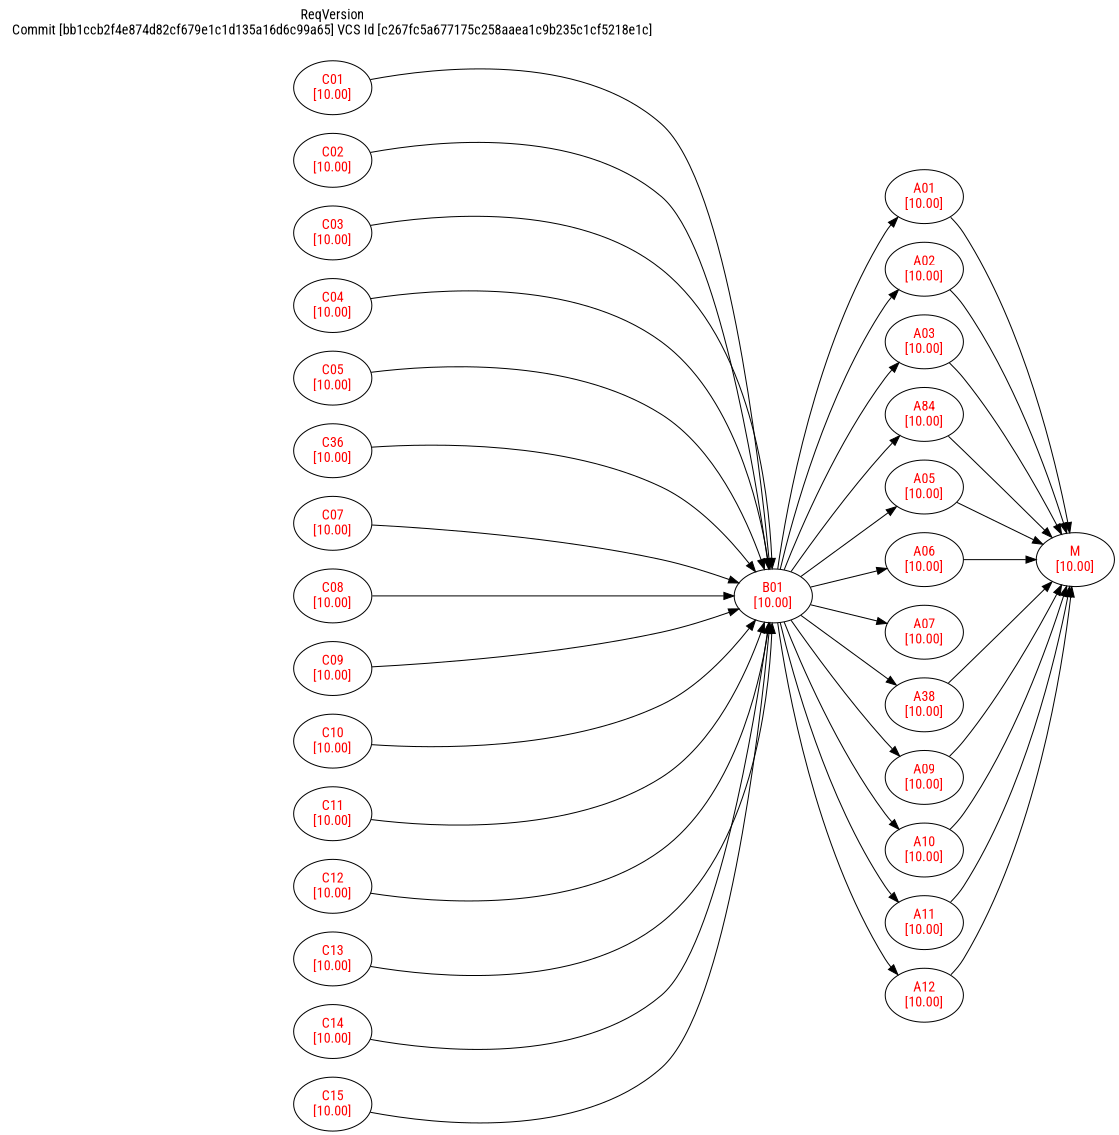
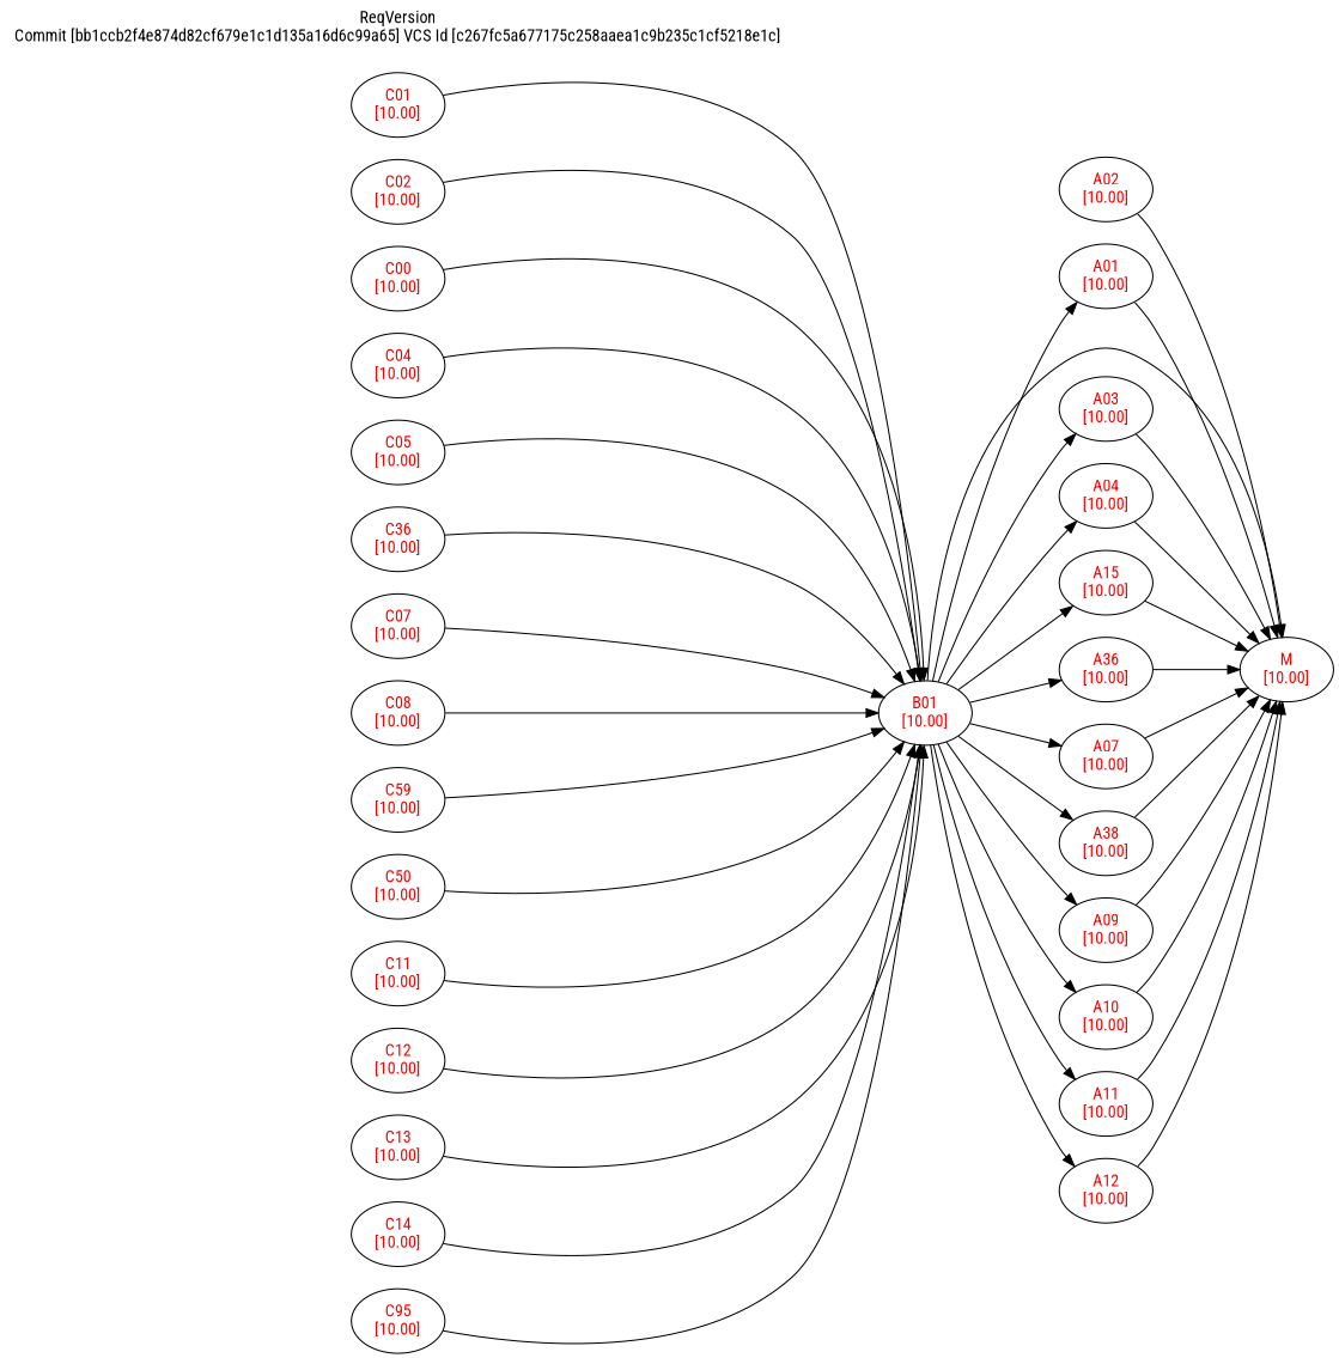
  digraph {
    fontname="Roboto Condensed"
    mclimit=10.0
    nslimit=10.0
    rankdir=LR
    ranksep=1
    node [fontcolor=red fontname="Roboto Condensed"]
    edge [fontname="Roboto Condensed"]
    n1 [label="A01\n[10.00]"]
    n2 [label="M\n[10.00]"]
    n3 [label="A02\n[10.00]"]
    n4 [label="A03\n[10.00]"]
-   n5 [label="A84\n[10.00]"]
-   n6 [label="A05\n[10.00]"]
-   n7 [label="A06\n[10.00]"]
+   n5 [label="A04\n[10.00]"]
+   n6 [label="A15\n[10.00]"]
+   n7 [label="A36\n[10.00]"]
    n8 [label="A07\n[10.00]"]
    n9 [label="A38\n[10.00]"]
    n10 [label="A09\n[10.00]"]
    n11 [label="A10\n[10.00]"]
    n12 [label="A11\n[10.00]"]
    n13 [label="A12\n[10.00]"]
    n14 [label="B01\n[10.00]"]
    n15 [label="C01\n[10.00]"]
    n16 [label="C02\n[10.00]"]
-   n17 [label="C03\n[10.00]"]
+   n17 [label="C00\n[10.00]"]
    n18 [label="C04\n[10.00]"]
    n19 [label="C05\n[10.00]"]
    n20 [label="C36\n[10.00]"]
    n21 [label="C07\n[10.00]"]
    n22 [label="C08\n[10.00]"]
-   n23 [label="C09\n[10.00]"]
-   n24 [label="C10\n[10.00]"]
+   n23 [label="C59\n[10.00]"]
+   n24 [label="C50\n[10.00]"]
    n25 [label="C11\n[10.00]"]
    n26 [label="C12\n[10.00]"]
    n27 [label="C13\n[10.00]"]
    n28 [label="C14\n[10.00]"]
-   n29 [label="C15\n[10.00]"]
+   n29 [label="C95\n[10.00]"]
    n30 [label="ReqVersion\nCommit [bb1ccb2f4e874d82cf679e1c1d135a16d6c99a65] VCS Id [c267fc5a677175c258aaea1c9b235c1cf5218e1c]" shape=plaintext fontcolor=""]
    n1 -> n2
    n3 -> n2
    n4 -> n2
    n5 -> n2
    n6 -> n2
    n7 -> n2
+   n8 -> n2
    n9 -> n2
    n10 -> n2
    n11 -> n2
    n12 -> n2
    n13 -> n2
    n14 -> n1
-   n14 -> n3
+   n14 -> n2
    n14 -> n4
    n14 -> n5
    n14 -> n6
    n14 -> n7
    n14 -> n8
    n14 -> n9
    n14 -> n10
    n14 -> n11
    n14 -> n12
    n14 -> n13
    n15 -> n14
    n16 -> n14
    n17 -> n14
    n18 -> n14
    n19 -> n14
    n20 -> n14
    n21 -> n14
    n22 -> n14
    n23 -> n14
    n24 -> n14
    n25 -> n14
    n26 -> n14
    n27 -> n14
    n28 -> n14
    n29 -> n14
  }
